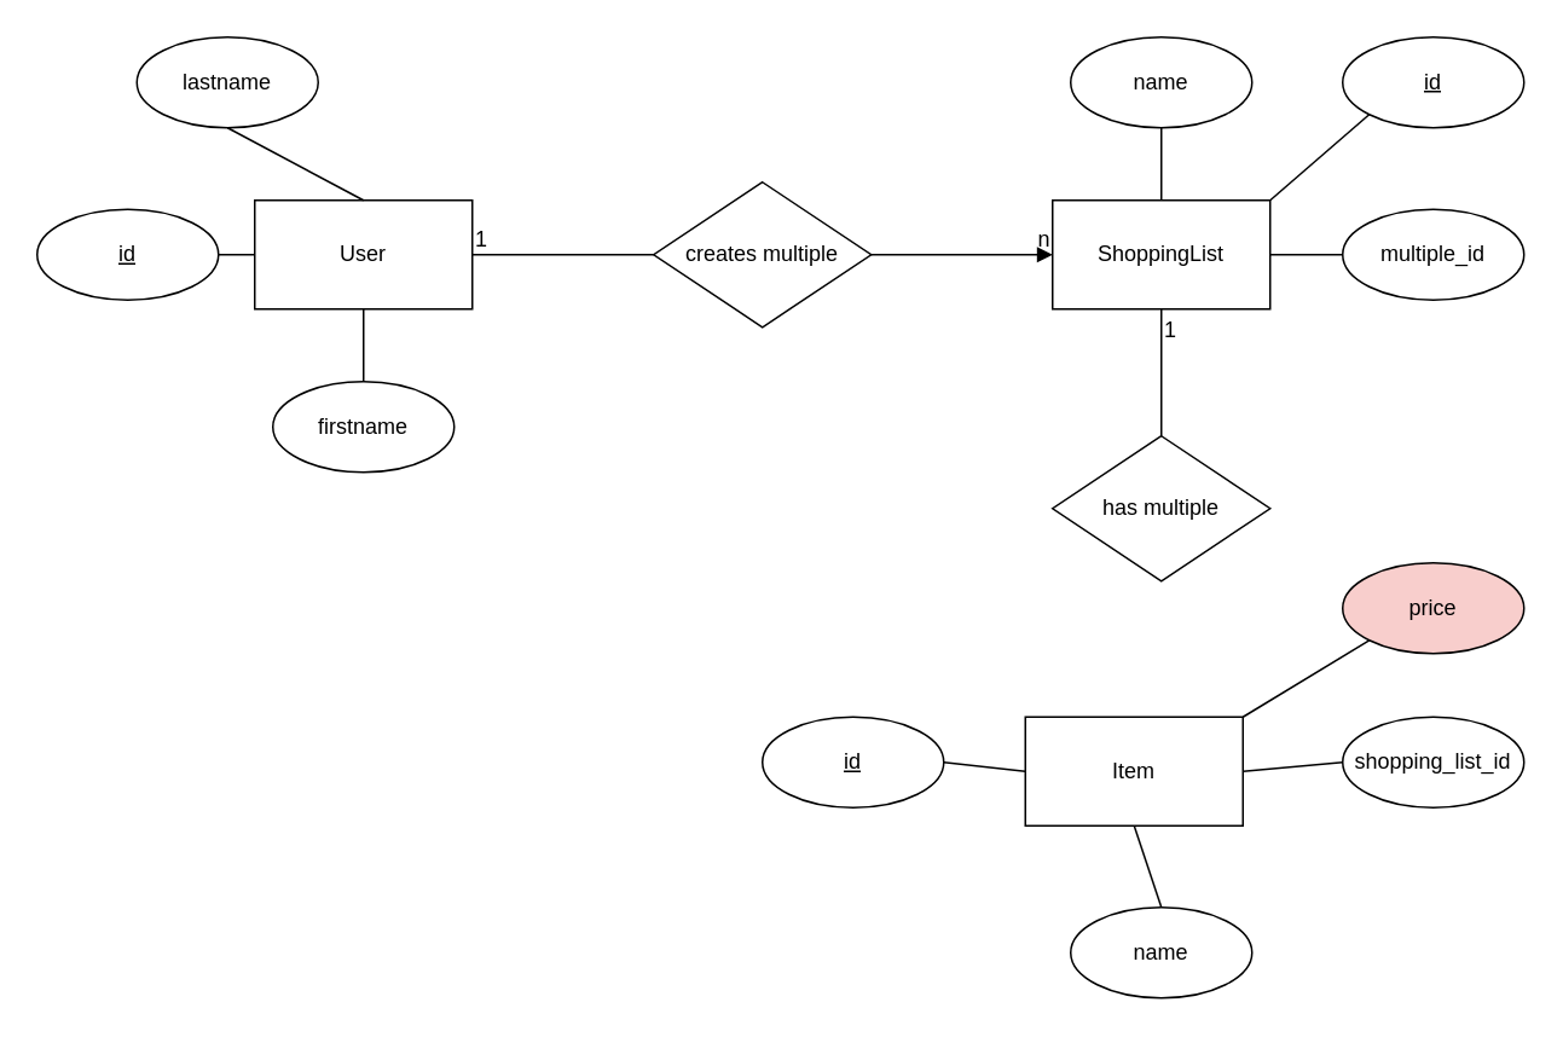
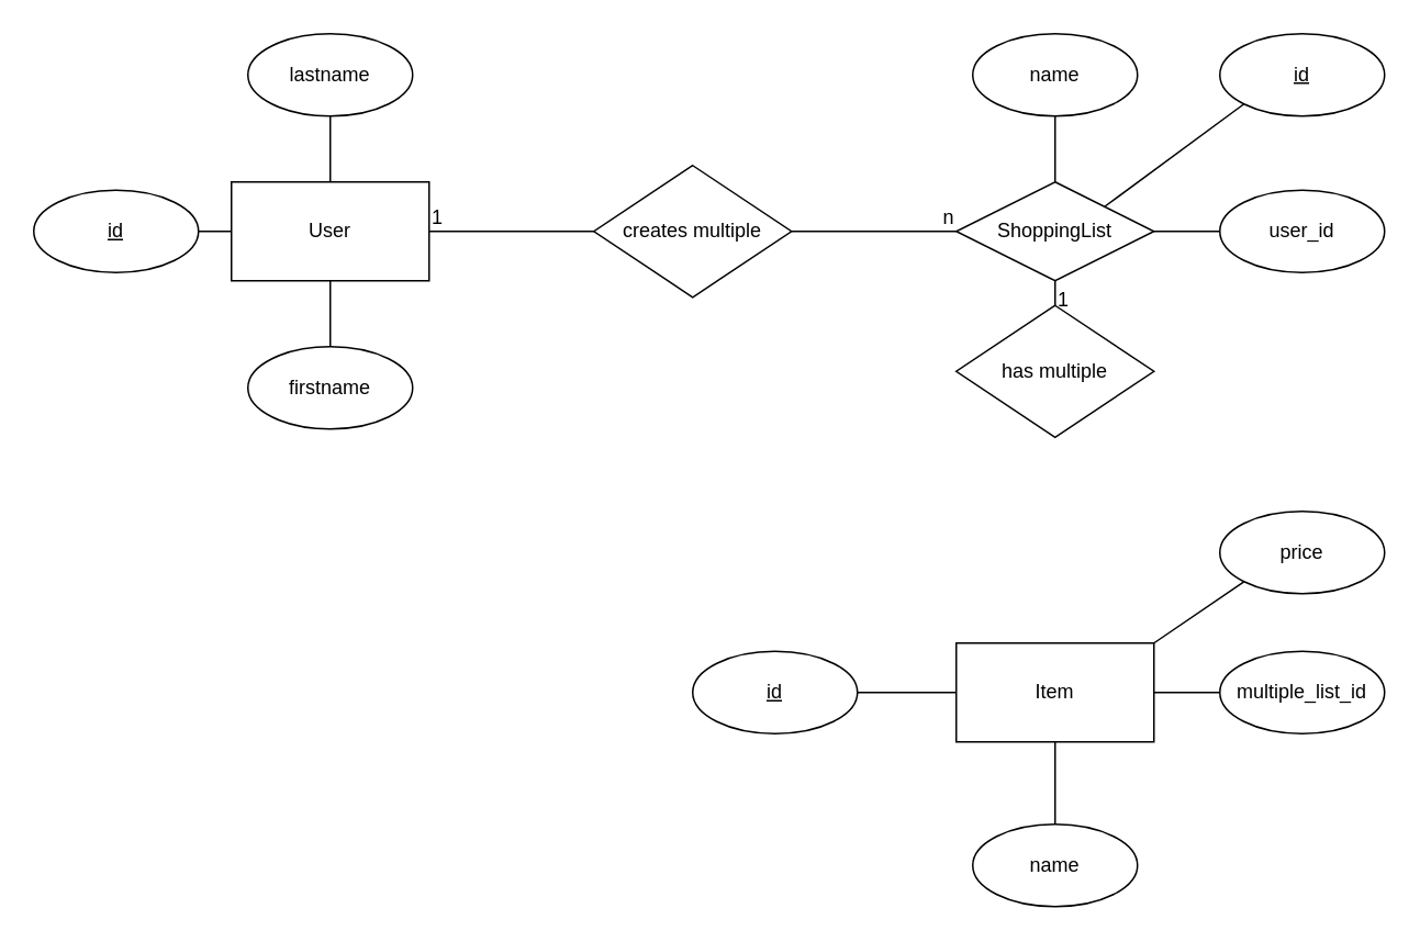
  <mxCell id="0" />
  <mxCell id="1" parent="0" />
  <mxCell id="2" value="User" style="rounded=0;whiteSpace=wrap;html=1;" vertex="1" parent="1"><mxGeometry x="140" y="110" width="120" height="60" as="geometry" /></mxCell>
- <mxCell id="3" value="ShoppingList" style="rounded=0;whiteSpace=wrap;html=1;" vertex="1" parent="1"><mxGeometry x="580" y="110" width="120" height="60" as="geometry" /></mxCell>
- <mxCell id="4" value="Item" style="rounded=0;whiteSpace=wrap;html=1;" vertex="1" parent="1"><mxGeometry x="565" y="395" width="120" height="60" as="geometry" /></mxCell>
+ <mxCell id="3" value="ShoppingList" style="rhombus;whiteSpace=wrap;html=1;" vertex="1" parent="1"><mxGeometry x="580" y="110" width="120" height="60" as="geometry" /></mxCell>
+ <mxCell id="4" value="Item" style="rounded=0;whiteSpace=wrap;html=1;" vertex="1" parent="1"><mxGeometry x="580" y="390" width="120" height="60" as="geometry" /></mxCell>
  <mxCell id="5" value="&lt;u&gt;id&lt;/u&gt;" style="ellipse;whiteSpace=wrap;html=1;" vertex="1" parent="1"><mxGeometry y="115" width="100" height="50" as="geometry" x="20" /></mxCell>
  <mxCell id="6" value="firstname" style="ellipse;whiteSpace=wrap;html=1;" vertex="1" parent="1"><mxGeometry x="150" y="210" width="100" height="50" as="geometry" /></mxCell>
- <mxCell id="7" value="lastname" style="ellipse;whiteSpace=wrap;html=1;" vertex="1" parent="1"><mxGeometry x="75" y="20" width="100" height="50" as="geometry" /></mxCell>
+ <mxCell id="7" value="lastname" style="ellipse;whiteSpace=wrap;html=1;" vertex="1" parent="1"><mxGeometry x="150" y="20" width="100" height="50" as="geometry" /></mxCell>
  <mxCell id="8" value="creates multiple" style="rhombus;whiteSpace=wrap;html=1;" vertex="1" parent="1"><mxGeometry x="360" y="100" width="120" height="80" as="geometry" /></mxCell>
  <mxCell id="9" value="" style="endArrow=none;html=1;rounded=0;exitX=1;exitY=0.5;exitDx=0;exitDy=0;" edge="1" parent="1" source="5"><mxGeometry width="50" height="50" relative="1" as="geometry"><mxPoint x="410" y="190" as="sourcePoint" /><mxPoint x="140" y="140" as="targetPoint" /></mxGeometry></mxCell>
  <mxCell id="10" value="" style="endArrow=none;html=1;rounded=0;entryX=0.5;entryY=1;entryDx=0;entryDy=0;exitX=0.5;exitY=0;exitDx=0;exitDy=0;" edge="1" parent="1" source="6" target="2"><mxGeometry width="50" height="50" relative="1" as="geometry"><mxPoint x="170" y="240" as="sourcePoint" /><mxPoint x="220" y="190" as="targetPoint" /></mxGeometry></mxCell>
  <mxCell id="11" value="" style="endArrow=none;html=1;rounded=0;entryX=0.5;entryY=1;entryDx=0;entryDy=0;exitX=0.5;exitY=0;exitDx=0;exitDy=0;" edge="1" parent="1" source="2" target="7"><mxGeometry width="50" height="50" relative="1" as="geometry"><mxPoint x="280" y="300" as="sourcePoint" /><mxPoint x="330" y="250" as="targetPoint" /></mxGeometry></mxCell>
  <mxCell id="12" value="" style="endArrow=none;html=1;rounded=0;exitX=1;exitY=0.5;exitDx=0;exitDy=0;" edge="1" parent="1" source="2"><mxGeometry relative="1" as="geometry"><mxPoint x="350" y="170" as="sourcePoint" /><mxPoint x="360" y="140" as="targetPoint" /></mxGeometry></mxCell>
  <mxCell id="13" value="1" style="resizable=0;html=1;whiteSpace=wrap;align=left;verticalAlign=bottom;" connectable="0" vertex="1" parent="12"><mxGeometry x="-1" relative="1" as="geometry" /></mxCell>
  <mxCell id="14" value="" style="resizable=0;html=1;whiteSpace=wrap;align=right;verticalAlign=bottom;" connectable="0" vertex="1" parent="12"><mxGeometry x="1" relative="1" as="geometry" /></mxCell>
- <mxCell id="15" value="" style="endArrow=block;html=1;rounded=0;exitX=1;exitY=0.5;exitDx=0;exitDy=0;entryX=0;entryY=0.5;entryDx=0;entryDy=0;" edge="1" parent="1" source="8" target="3"><mxGeometry relative="1" as="geometry"><mxPoint x="470" y="210" as="sourcePoint" /><mxPoint x="630" y="210" as="targetPoint" /></mxGeometry></mxCell>
+ <mxCell id="15" value="" style="endArrow=none;html=1;rounded=0;exitX=1;exitY=0.5;exitDx=0;exitDy=0;entryX=0;entryY=0.5;entryDx=0;entryDy=0;" edge="1" parent="1" source="8" target="3"><mxGeometry relative="1" as="geometry"><mxPoint x="470" y="210" as="sourcePoint" /><mxPoint x="630" y="210" as="targetPoint" /></mxGeometry></mxCell>
  <mxCell id="16" value="" style="resizable=0;html=1;whiteSpace=wrap;align=left;verticalAlign=bottom;" connectable="0" vertex="1" parent="15"><mxGeometry x="-1" relative="1" as="geometry" /></mxCell>
  <mxCell id="17" value="n" style="resizable=0;html=1;whiteSpace=wrap;align=right;verticalAlign=bottom;" connectable="0" vertex="1" parent="15"><mxGeometry x="1" relative="1" as="geometry" /></mxCell>
- <mxCell id="18" value="has multiple" style="rhombus;whiteSpace=wrap;html=1;" vertex="1" parent="1"><mxGeometry x="580" y="240" width="120" height="80" as="geometry" /></mxCell>
+ <mxCell id="18" value="has multiple" style="rhombus;whiteSpace=wrap;html=1;" vertex="1" parent="1"><mxGeometry x="580" y="185" width="120" height="80" as="geometry" /></mxCell>
  <mxCell id="19" value="" style="endArrow=none;html=1;rounded=0;exitX=0.5;exitY=1;exitDx=0;exitDy=0;entryX=0.5;entryY=0;entryDx=0;entryDy=0;" edge="1" parent="1" source="3" target="18"><mxGeometry relative="1" as="geometry"><mxPoint x="270" y="150" as="sourcePoint" /><mxPoint x="370" y="150" as="targetPoint" /></mxGeometry></mxCell>
  <mxCell id="20" value="1" style="resizable=0;html=1;whiteSpace=wrap;align=left;verticalAlign=bottom;" connectable="0" vertex="1" parent="19"><mxGeometry x="-1" relative="1" as="geometry"><mxPoint y="20" as="offset" /></mxGeometry></mxCell>
  <mxCell id="21" value="" style="resizable=0;html=1;whiteSpace=wrap;align=right;verticalAlign=bottom;" connectable="0" vertex="1" parent="19"><mxGeometry x="1" relative="1" as="geometry" /></mxCell>
  <mxCell id="22" value="&lt;u&gt;id&lt;/u&gt;" style="ellipse;whiteSpace=wrap;html=1;" vertex="1" parent="1"><mxGeometry x="420" y="395" width="100" height="50" as="geometry" /></mxCell>
  <mxCell id="23" value="" style="endArrow=none;html=1;rounded=0;entryX=0;entryY=0.5;entryDx=0;entryDy=0;exitX=1;exitY=0.5;exitDx=0;exitDy=0;" edge="1" parent="1" source="22" target="4"><mxGeometry width="50" height="50" relative="1" as="geometry"><mxPoint x="440" y="390" as="sourcePoint" /><mxPoint x="470" y="320" as="targetPoint" /></mxGeometry></mxCell>
  <mxCell id="24" value="name" style="ellipse;whiteSpace=wrap;html=1;" vertex="1" parent="1"><mxGeometry x="590" y="500" width="100" height="50" as="geometry" /></mxCell>
  <mxCell id="25" value="" style="endArrow=none;html=1;rounded=0;entryX=0.5;entryY=1;entryDx=0;entryDy=0;exitX=0.5;exitY=0;exitDx=0;exitDy=0;" edge="1" parent="1" source="24" target="4"><mxGeometry width="50" height="50" relative="1" as="geometry"><mxPoint x="354" y="515" as="sourcePoint" /><mxPoint x="384" y="445" as="targetPoint" /></mxGeometry></mxCell>
- <mxCell id="26" value="price" style="ellipse;whiteSpace=wrap;html=1;fillColor=#f8cecc;" vertex="1" parent="1"><mxGeometry x="740" y="310" width="100" height="50" as="geometry" /></mxCell>
+ <mxCell id="26" value="price" style="ellipse;whiteSpace=wrap;html=1;" vertex="1" parent="1"><mxGeometry x="740" y="310" width="100" height="50" as="geometry" /></mxCell>
  <mxCell id="27" value="" style="endArrow=none;html=1;rounded=0;entryX=1;entryY=0;entryDx=0;entryDy=0;exitX=0;exitY=1;exitDx=0;exitDy=0;" edge="1" parent="1" source="26" target="4"><mxGeometry width="50" height="50" relative="1" as="geometry"><mxPoint x="530" y="540" as="sourcePoint" /><mxPoint x="560" y="470" as="targetPoint" /></mxGeometry></mxCell>
- <mxCell id="28" value="shopping_list_id" style="ellipse;whiteSpace=wrap;html=1;" vertex="1" parent="1"><mxGeometry x="740" y="395" width="100" height="50" as="geometry" /></mxCell>
+ <mxCell id="28" value="multiple_list_id" style="ellipse;whiteSpace=wrap;html=1;" vertex="1" parent="1"><mxGeometry x="740" y="395" width="100" height="50" as="geometry" /></mxCell>
  <mxCell id="29" value="" style="endArrow=none;html=1;rounded=0;entryX=1;entryY=0.5;entryDx=0;entryDy=0;exitX=0;exitY=0.5;exitDx=0;exitDy=0;" edge="1" parent="1" source="28" target="4"><mxGeometry width="50" height="50" relative="1" as="geometry"><mxPoint x="670" y="535" as="sourcePoint" /><mxPoint x="700" y="465" as="targetPoint" /></mxGeometry></mxCell>
  <mxCell id="30" value="name" style="ellipse;whiteSpace=wrap;html=1;" vertex="1" parent="1"><mxGeometry x="590" y="20" width="100" height="50" as="geometry" /></mxCell>
  <mxCell id="31" value="" style="endArrow=none;html=1;rounded=0;entryX=0.5;entryY=0;entryDx=0;entryDy=0;exitX=0.5;exitY=1;exitDx=0;exitDy=0;" edge="1" parent="1" source="30" target="3"><mxGeometry width="50" height="50" relative="1" as="geometry"><mxPoint x="640" y="70" as="sourcePoint" /><mxPoint x="610" y="-40" as="targetPoint" /></mxGeometry></mxCell>
  <mxCell id="32" value="&lt;u&gt;id&lt;/u&gt;" style="ellipse;whiteSpace=wrap;html=1;" vertex="1" parent="1"><mxGeometry x="740" y="20" width="100" height="50" as="geometry" /></mxCell>
  <mxCell id="33" value="" style="endArrow=none;html=1;rounded=0;entryX=1;entryY=0;entryDx=0;entryDy=0;exitX=0;exitY=1;exitDx=0;exitDy=0;" edge="1" parent="1" source="32" target="3"><mxGeometry width="50" height="50" relative="1" as="geometry"><mxPoint x="730" y="50" as="sourcePoint" /><mxPoint x="760" y="-20" as="targetPoint" /></mxGeometry></mxCell>
- <mxCell id="34" value="multiple_id" style="ellipse;whiteSpace=wrap;html=1;" vertex="1" parent="1"><mxGeometry x="740" y="115" width="100" height="50" as="geometry" /></mxCell>
+ <mxCell id="34" value="user_id" style="ellipse;whiteSpace=wrap;html=1;" vertex="1" parent="1"><mxGeometry x="740" y="115" width="100" height="50" as="geometry" /></mxCell>
  <mxCell id="35" value="" style="endArrow=none;html=1;rounded=0;entryX=1;entryY=0.5;entryDx=0;entryDy=0;exitX=0;exitY=0.5;exitDx=0;exitDy=0;" edge="1" parent="1" source="34" target="3"><mxGeometry width="50" height="50" relative="1" as="geometry"><mxPoint x="510" y="220" as="sourcePoint" /><mxPoint x="540" y="150" as="targetPoint" /></mxGeometry></mxCell>
